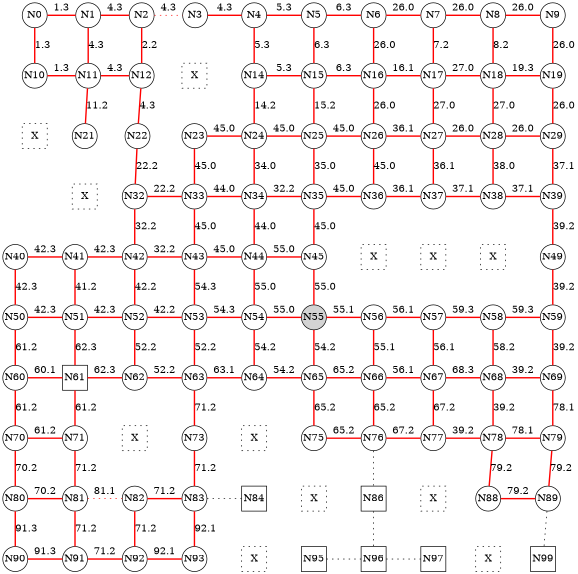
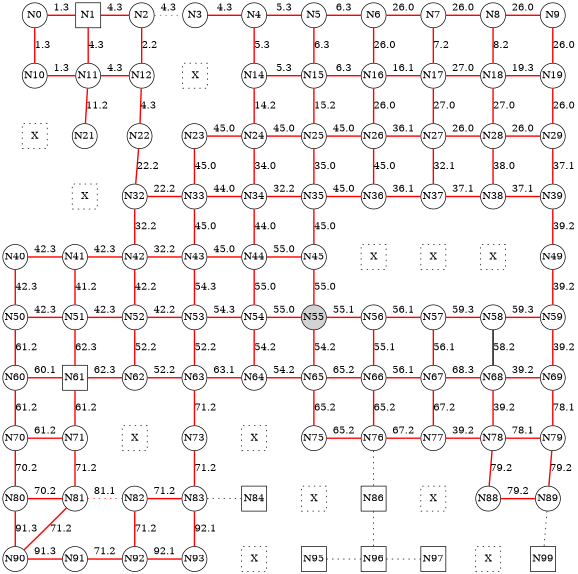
  digraph {
    node [fixedsize=true shape=circle]
    edge [color=red dir=none style=bold]
    N0
-   N1
+   N1 [shape=square]
    N2
    N3
    N4
    N5
    N6
    N7
    N8
    N9
    N10
    N11
    N12
    n14 [label=X shape=square style=dotted]
    N14
    N15
    N16
    N17
    N18
    N19
    n21 [label=X shape=square style=dotted]
    N21
    N22
    N23
    N24
    N25
    N26
    N27
    N28
    N29
    n31 [label=X shape=square style=dotted]
    N32
    N33
    N34
    N35
    N36
    N37
    N38
    N39
    N40
    N41
    N42
    N43
    N44
    N45
    n46 [label=X shape=square style=dotted]
    n47 [label=X shape=square style=dotted]
    n48 [label=X shape=square style=dotted]
    N49
    N50
    N51
    N52
    N53
    N54
    N55 [style=filled]
    N56
    N57
    N58
    N59
    N60
    N61 [shape=square]
    N62
    N63
    N64
    N65
    N66
    N67
    N68
    N69
    N70
    N71
    n72 [label=X shape=square style=dotted]
    N73
    n74 [label=X shape=square style=dotted]
    N75
    N76
    N77
    N78
    N79
    N80
    N81
    N82
    N83
    N84 [shape=square]
    n85 [label=X shape=square style=dotted]
    N86 [shape=square]
    n87 [label=X shape=square style=dotted]
    N88
    N89
    N90
    N91
    N92
    N93
    n94 [label=X shape=square style=dotted]
    N95 [shape=square]
    N96 [shape=square]
    N97 [shape=square]
    n98 [label=X shape=square style=dotted]
    N99 [shape=square]
    subgraph sub_1 {
      rank=same
      N0
      N1
      N2
      N3
      N4
      N5
      N6
      N7
      N8
      N9
    }
    subgraph sub_2 {
      rank=same
      N10
      N11
      N12
      n14
      N14
      N15
      N16
      N17
      N18
      N19
    }
    subgraph sub_3 {
      rank=same
      n21
      N21
      N22
      N23
      N24
      N25
      N26
      N27
      N28
      N29
    }
    subgraph sub_4 {
      rank=same
      n31
      N32
      N33
      N34
      N35
      N36
      N37
      N38
      N39
    }
    subgraph sub_5 {
      rank=same
      N40
      N41
      N42
      N43
      N44
      N45
      n46
      n47
      n48
      N49
    }
    subgraph sub_6 {
      rank=same
      N50
      N51
      N52
      N53
      N54
      N55
      N56
      N57
      N58
      N59
    }
    subgraph sub_7 {
      rank=same
      N60
      N61
      N62
      N63
      N64
      N65
      N66
      N67
      N68
      N69
    }
    subgraph sub_8 {
      rank=same
      N70
      N71
      n72
      N73
      n74
      N75
      N76
      N77
      N78
      N79
    }
    subgraph sub_9 {
      rank=same
      N80
      N81
      N82
      N83
      N84
      n85
      N86
      n87
      N88
      N89
    }
    subgraph sub_10 {
      rank=same
      N90
      N91
      N92
      N93
      n94
      N95
      N96
      N97
      n98
      N99
    }
    N0 -> N1 [label=1.3]
    N0 -> N10 [label=1.3]
    N1 -> N2 [label=4.3]
    N1 -> N11 [label=4.3]
    N2 -> N3 [label=4.3 style=dotted]
    N2 -> N12 [label=2.2]
    N3 -> N4 [label=4.3]
    N3 -> n14 [label=" " style=invis color=""]
    N4 -> N5 [label=5.3]
    N4 -> N14 [label=5.3]
    N5 -> N6 [label=6.3]
    N5 -> N15 [label=6.3]
    N6 -> N7 [label=26.0]
    N6 -> N16 [label=26.0]
    N7 -> N8 [label=26.0]
    N7 -> N17 [label=7.2]
    N8 -> N9 [label=26.0]
    N8 -> N18 [label=8.2]
    N9 -> N19 [label=26.0]
    N10 -> N11 [label=1.3]
    N10 -> n21 [label=" " style=invis color=""]
    N11 -> N12 [label=4.3]
    N11 -> N21 [label=11.2]
    N12 -> n14 [label=" " style=invis color=""]
    N12 -> N22 [label=4.3]
    n14 -> N14 [label=" " style=invis color=""]
    n14 -> N23 [label=" " style=invis color=""]
    N14 -> N15 [label=5.3]
    N14 -> N24 [label=14.2]
    N15 -> N16 [label=6.3]
    N15 -> N25 [label=15.2]
    N16 -> N17 [label=16.1]
    N16 -> N26 [label=26.0]
    N17 -> N18 [label=27.0]
    N17 -> N27 [label=27.0]
    N18 -> N19 [label=19.3]
    N18 -> N28 [label=27.0]
    N19 -> N29 [label=26.0]
    n21 -> N21 [label=" " style=invis color=""]
    N21 -> n31 [label=" " style=invis color=""]
    N22 -> N32 [label=22.2]
    N23 -> N24 [label=45.0]
    N23 -> N33 [label=45.0]
    N24 -> N25 [label=45.0]
    N24 -> N34 [label=34.0]
    N25 -> N26 [label=45.0]
    N25 -> N35 [label=35.0]
    N26 -> N27 [label=36.1]
    N26 -> N36 [label=45.0]
    N27 -> N28 [label=26.0]
-   N27 -> N37 [label=36.1]
+   N27 -> N37 [label=32.1]
    N28 -> N29 [label=26.0]
    N28 -> N38 [label=38.0]
    N29 -> N39 [label=37.1]
    n31 -> N32 [label=" " style=invis color=""]
    n31 -> N41 [label=" " style=invis color=""]
    N32 -> N33 [label=22.2]
    N32 -> N42 [label=32.2]
    N33 -> N34 [label=44.0]
    N33 -> N43 [label=45.0]
    N34 -> N35 [label=32.2]
    N34 -> N44 [label=44.0]
    N35 -> N36 [label=45.0]
    N35 -> N45 [label=45.0]
    N36 -> N37 [label=36.1]
    N36 -> n46 [label=" " style=invis color=""]
    N37 -> N38 [label=37.1]
    N37 -> n47 [label=" " style=invis color=""]
    N38 -> N39 [label=37.1]
    N38 -> n48 [label=" " style=invis color=""]
    N39 -> N49 [label=39.2]
    N40 -> N41 [label=42.3]
    N40 -> N50 [label=42.3]
    N41 -> N42 [label=42.3]
    N41 -> N51 [label=41.2]
    N42 -> N43 [label=32.2]
    N42 -> N52 [label=42.2]
    N43 -> N44 [label=45.0]
    N43 -> N53 [label=54.3]
    N44 -> N45 [label=55.0]
    N44 -> N54 [label=55.0]
    N45 -> n46 [label=" " style=invis color=""]
    N45 -> N55 [label=55.0]
    n46 -> n47 [label=" " style=invis color=""]
    n46 -> N56 [label=" " style=invis color=""]
    n47 -> n48 [label=" " style=invis color=""]
    n47 -> N57 [label=" " style=invis color=""]
    n48 -> N49 [label=" " style=invis color=""]
    n48 -> N58 [label=" " style=invis color=""]
    N49 -> N59 [label=39.2]
    N50 -> N51 [label=42.3]
    N50 -> N60 [label=61.2]
    N51 -> N52 [label=42.3]
    N51 -> N61 [label=62.3]
    N52 -> N53 [label=42.2]
    N52 -> N62 [label=52.2]
    N53 -> N54 [label=54.3]
    N53 -> N63 [label=52.2]
    N54 -> N55 [label=55.0]
    N54 -> N64 [label=54.2]
    N55 -> N56 [label=55.1]
    N55 -> N65 [label=54.2]
    N56 -> N57 [label=56.1]
    N56 -> N66 [label=55.1]
    N57 -> N58 [label=59.3]
    N57 -> N67 [label=56.1]
    N58 -> N59 [label=59.3]
-   N58 -> N68 [label=58.2]
+   N58 -> N68 [color=black label=58.2]
    N59 -> N69 [label=39.2]
    N60 -> N61 [label=60.1]
    N60 -> N70 [label=61.2]
    N61 -> N62 [label=62.3]
    N61 -> N71 [label=61.2]
    N62 -> N63 [label=52.2]
    N62 -> n72 [label=" " style=invis color=""]
    N63 -> N64 [label=63.1]
    N63 -> N73 [label=71.2]
    N64 -> N65 [label=54.2]
    N64 -> n74 [label=" " style=invis color=""]
    N65 -> N66 [label=65.2]
    N65 -> N75 [label=65.2]
    N66 -> N67 [label=56.1]
    N66 -> N76 [label=65.2]
    N67 -> N68 [label=68.3]
    N67 -> N77 [label=67.2]
    N68 -> N69 [label=39.2]
    N68 -> N78 [label=39.2]
    N69 -> N79 [label=78.1]
    N70 -> N71 [label=61.2]
    N70 -> N80 [label=70.2]
    N71 -> n72 [label=" " style=invis color=""]
    N71 -> N81 [label=71.2]
    n72 -> N73 [label=" " style=invis color=""]
    n72 -> N82 [label=" " style=invis color=""]
    N73 -> n74 [label=" " style=invis color=""]
    N73 -> N83 [label=71.2]
    n74 -> N75 [label=" " style=invis color=""]
    n74 -> N84 [label=" " style=invis color=""]
    N75 -> N76 [label=65.2]
    N75 -> n85 [label=" " style=invis color=""]
    N76 -> N77 [label=67.2]
    N76 -> N86 [style=dotted color=""]
    N77 -> N78 [label=39.2]
    N77 -> n87 [label=" " style=invis color=""]
    N78 -> N79 [label=78.1]
    N78 -> N88 [label=79.2]
    N79 -> N89 [label=79.2]
    N80 -> N81 [label=70.2]
    N80 -> N90 [label=91.3]
    N81 -> N82 [label=81.1 style=dotted]
-   N81 -> N91 [label=71.2]
+   N81 -> N90 [label=71.2]
    N82 -> N83 [label=71.2]
    N82 -> N92 [label=71.2]
    N83 -> N84 [style=dotted color=""]
    N83 -> N93 [label=92.1]
    N84 -> n85 [label=" " style=invis color=""]
    N84 -> n94 [label=" " style=invis color=""]
    n85 -> N86 [label=" " style=invis color=""]
    n85 -> N95 [label=" " style=invis color=""]
    N86 -> n87 [label=" " style=invis color=""]
    N86 -> N96 [style=dotted color=""]
    n87 -> N88 [label=" " style=invis color=""]
    n87 -> N97 [label=" " style=invis color=""]
    N88 -> N89 [label=79.2]
    N88 -> n98 [label=" " style=invis color=""]
    N89 -> N99 [style=dotted color=""]
    N90 -> N91 [label=91.3]
    N91 -> N92 [label=71.2]
    N92 -> N93 [label=92.1]
    N93 -> n94 [label=" " style=invis color=""]
    n94 -> N95 [label=" " style=invis color=""]
    N95 -> N96 [style=dotted color=""]
    N96 -> N97 [style=dotted color=""]
    N97 -> n98 [label=" " style=invis color=""]
    n98 -> N99 [label=" " style=invis color=""]
  }
